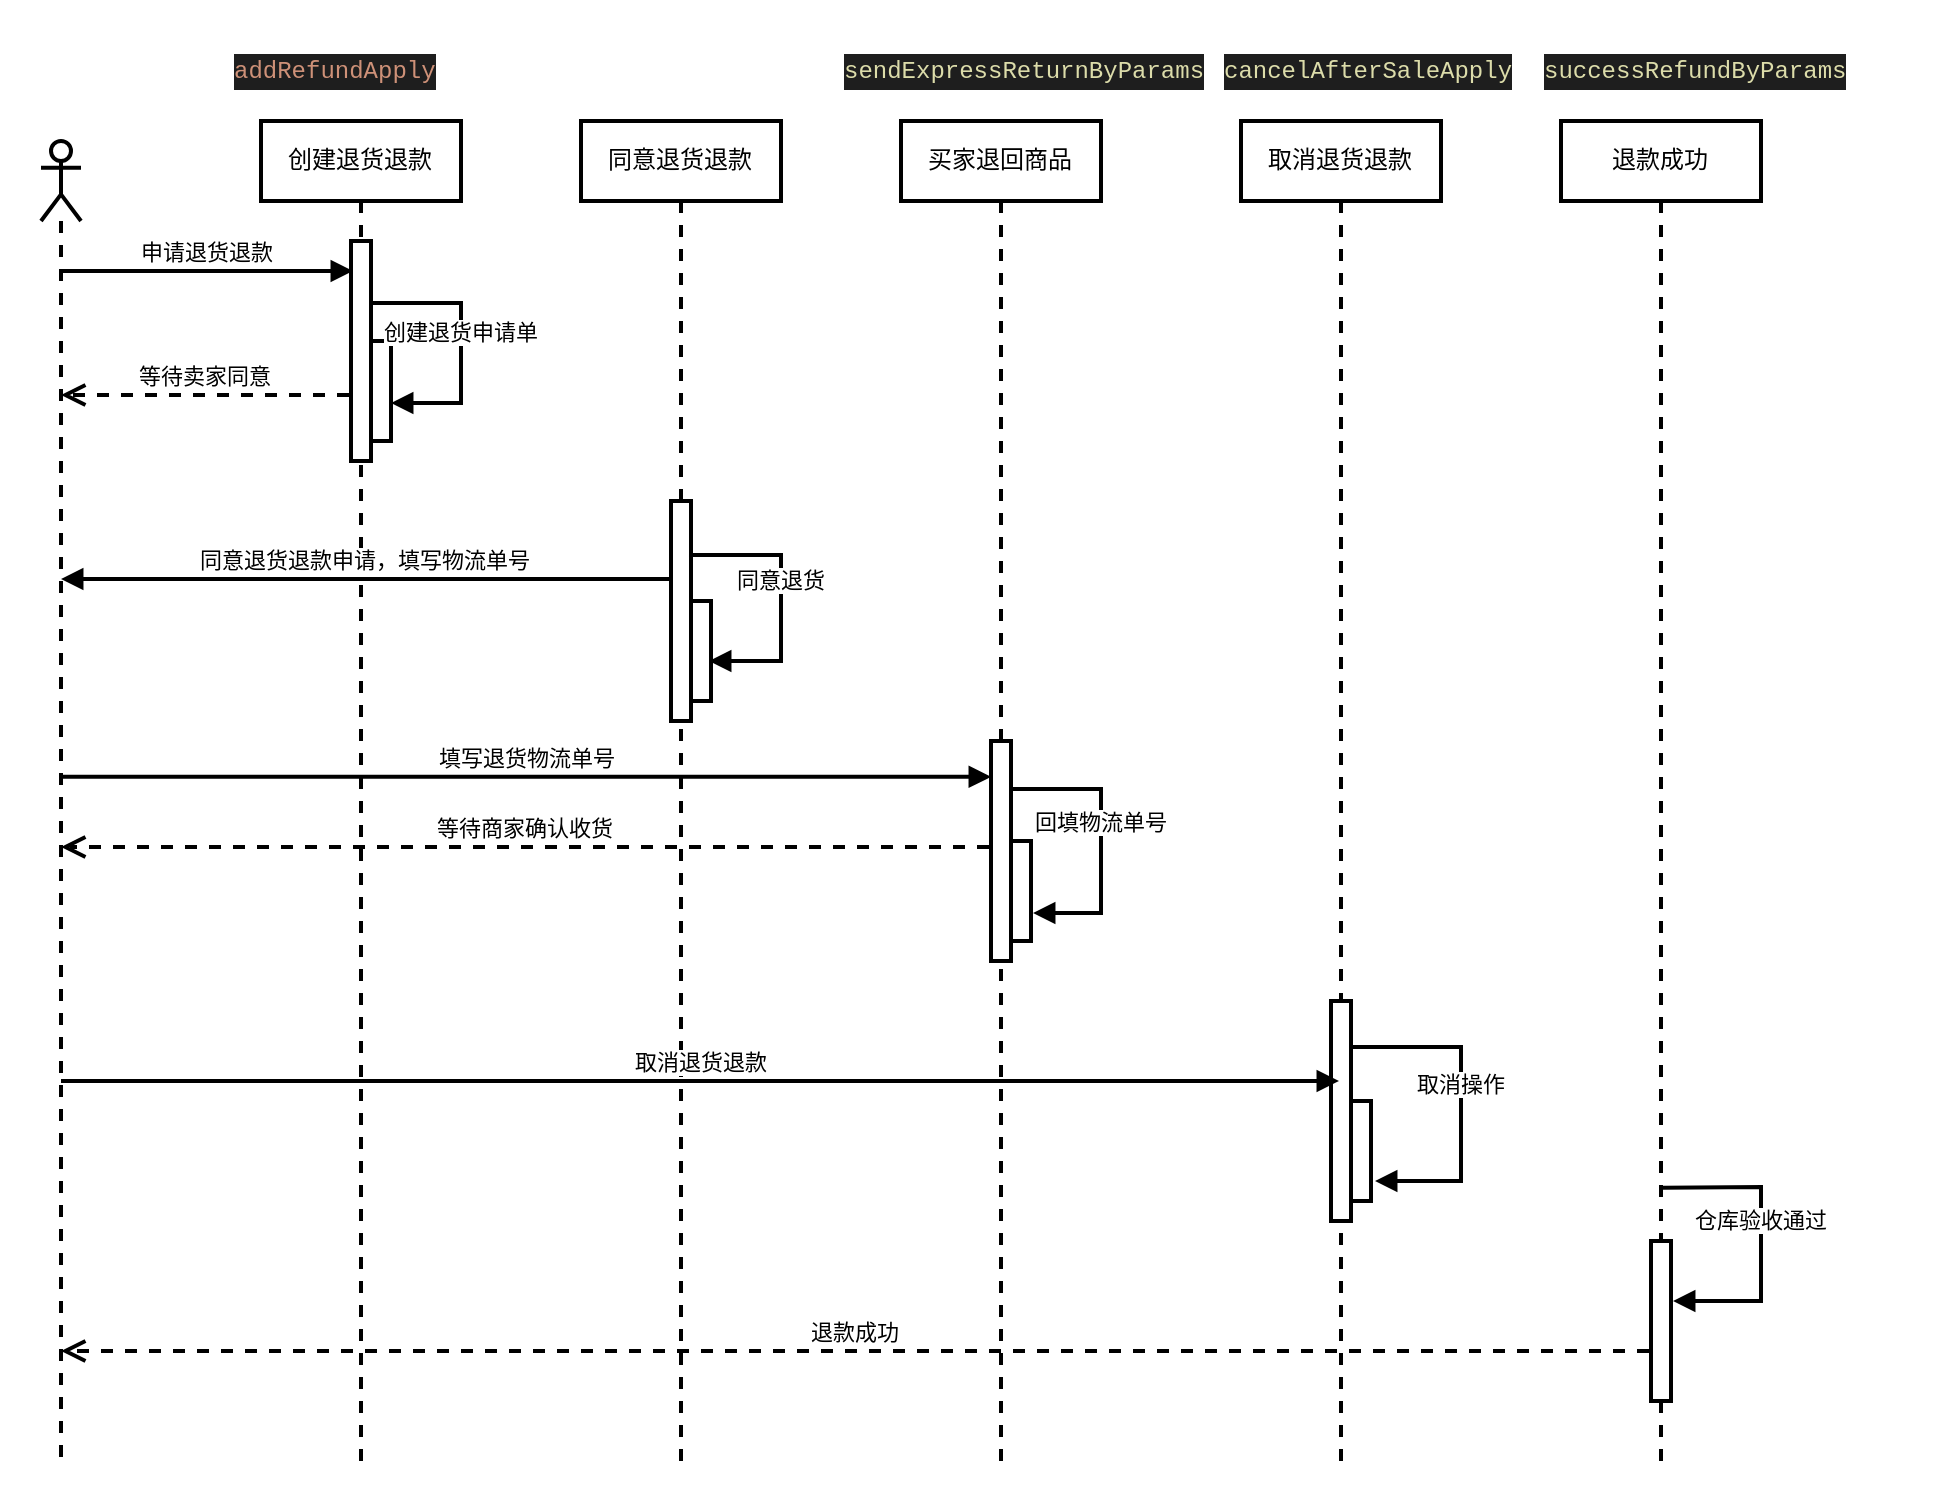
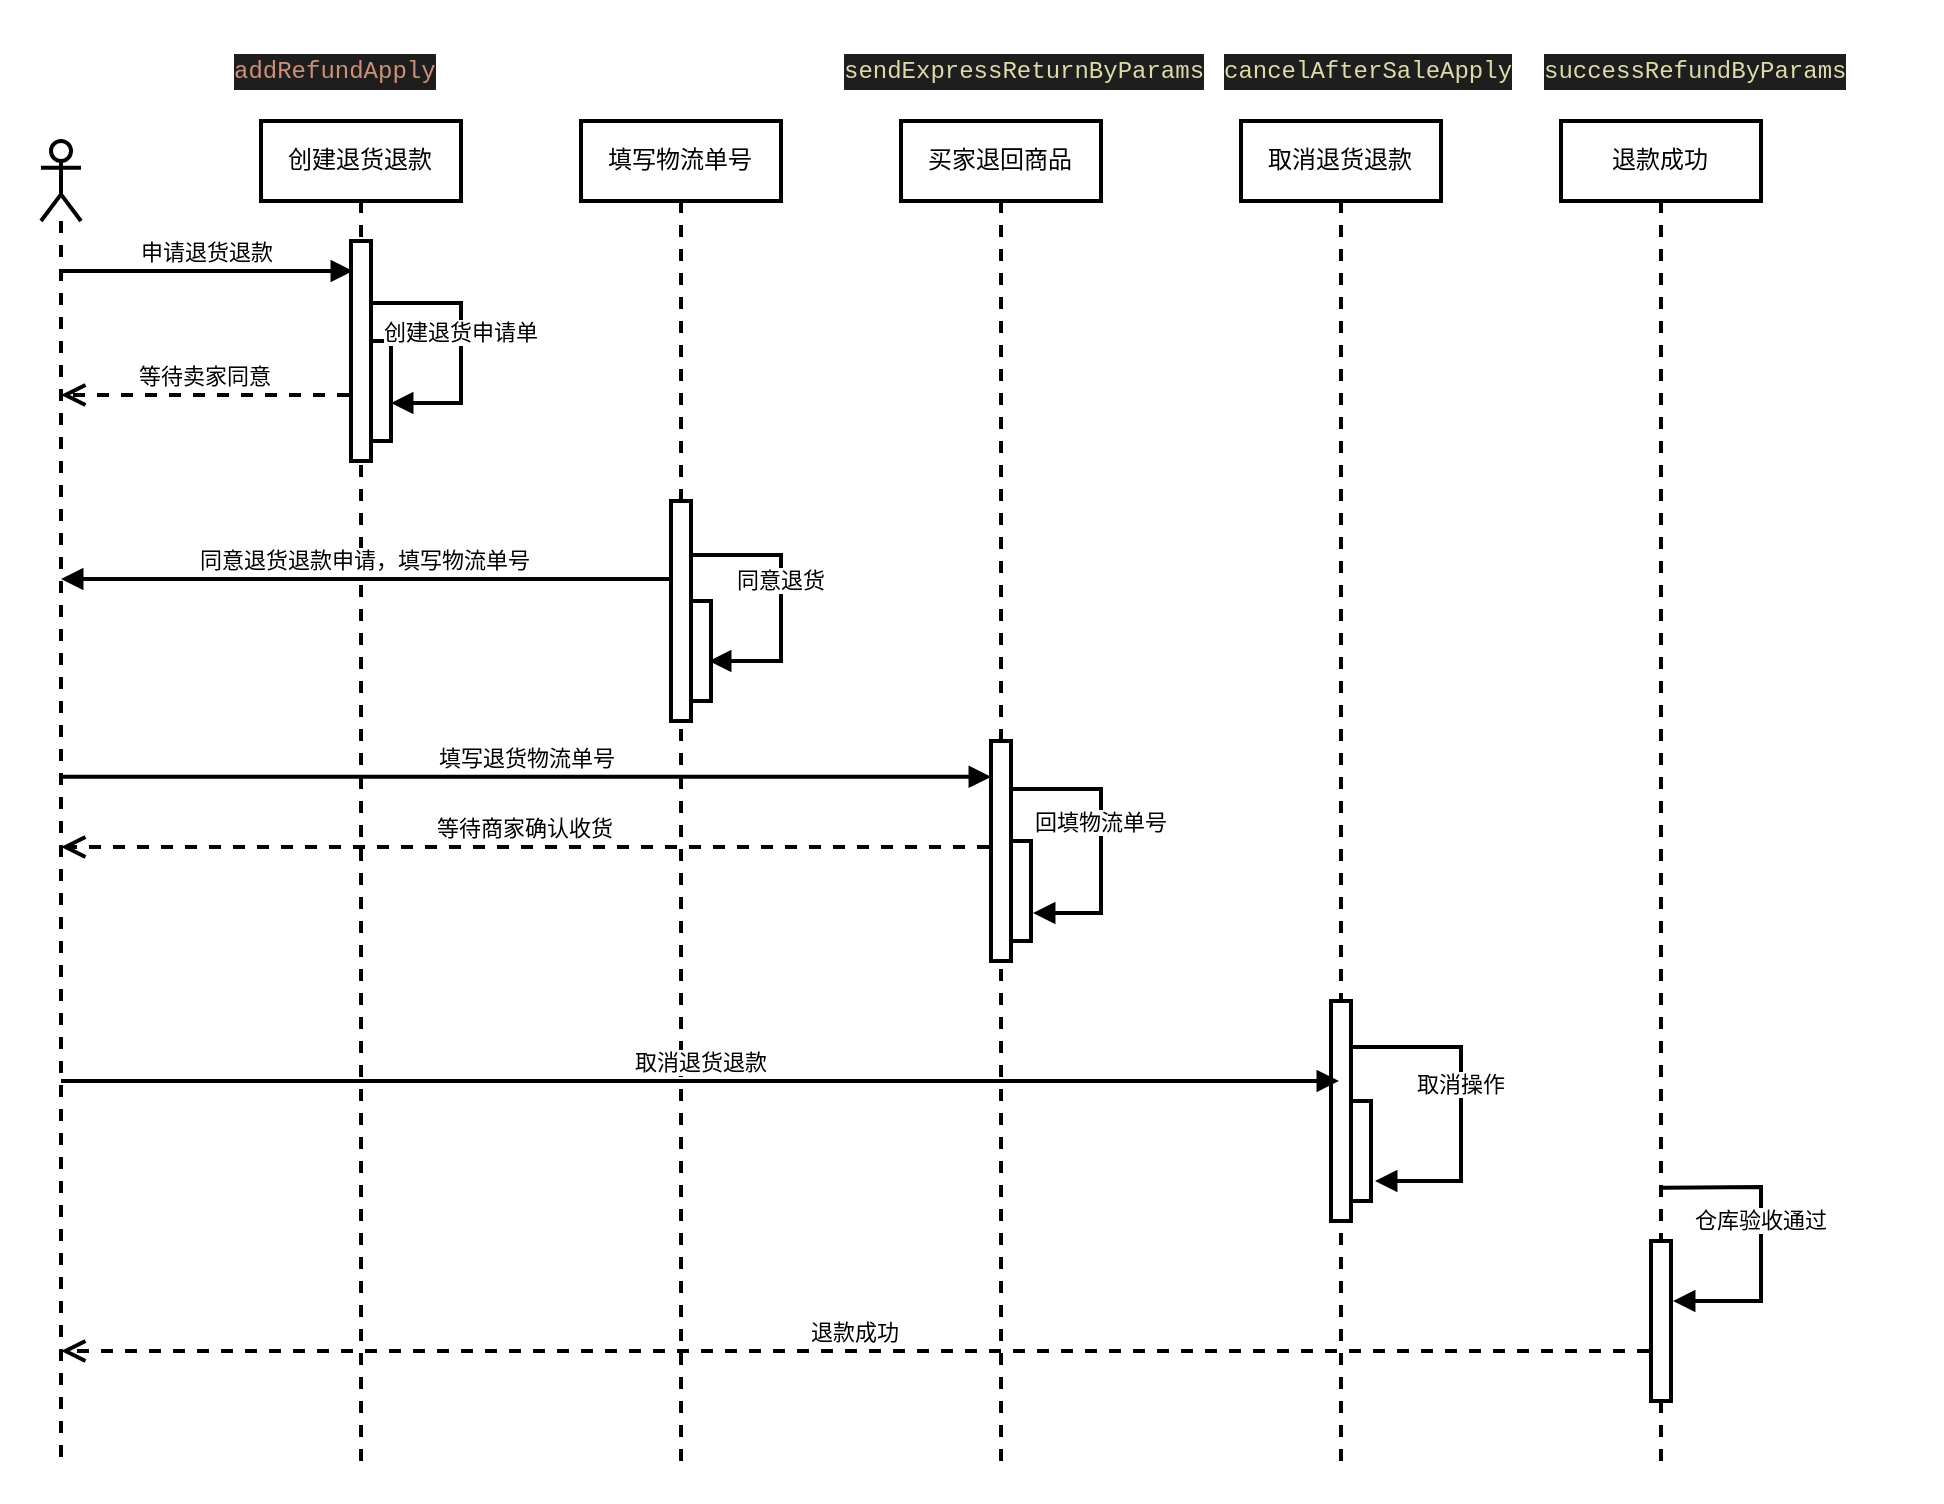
  <mxCell id="0" />
  <mxCell id="1" parent="0" />
  <mxCell id="2" value="&lt;span&gt;创建退货退款&lt;/span&gt;" style="shape=umlLifeline;perimeter=lifelinePerimeter;whiteSpace=wrap;html=1;container=1;collapsible=0;recursiveResize=0;outlineConnect=0;strokeWidth=2;" vertex="1" parent="1"><mxGeometry x="130" y="60" width="100" height="670" as="geometry" /></mxCell>
  <mxCell id="3" value="" style="shape=umlLifeline;participant=umlActor;perimeter=lifelinePerimeter;whiteSpace=wrap;html=1;container=1;collapsible=0;recursiveResize=0;verticalAlign=top;spacingTop=36;outlineConnect=0;strokeWidth=2;" vertex="1" parent="1"><mxGeometry x="20" y="70" width="20" height="660" as="geometry" /></mxCell>
- <mxCell id="4" value="&lt;span&gt;同意退货退款&lt;/span&gt;" style="shape=umlLifeline;perimeter=lifelinePerimeter;whiteSpace=wrap;html=1;container=1;collapsible=0;recursiveResize=0;outlineConnect=0;strokeWidth=2;" vertex="1" parent="1"><mxGeometry x="290" y="60" width="100" height="670" as="geometry" /></mxCell>
+ <mxCell id="4" value="&lt;span&gt;填写物流单号&lt;/span&gt;" style="shape=umlLifeline;perimeter=lifelinePerimeter;whiteSpace=wrap;html=1;container=1;collapsible=0;recursiveResize=0;outlineConnect=0;strokeWidth=2;" vertex="1" parent="1"><mxGeometry x="290" y="60" width="100" height="670" as="geometry" /></mxCell>
  <mxCell id="5" value="&lt;span&gt;买家退回商品&lt;/span&gt;" style="shape=umlLifeline;perimeter=lifelinePerimeter;whiteSpace=wrap;html=1;container=1;collapsible=0;recursiveResize=0;outlineConnect=0;strokeWidth=2;" vertex="1" parent="1"><mxGeometry x="450" y="60" width="100" height="670" as="geometry" /></mxCell>
  <mxCell id="6" value="&lt;span&gt;取消退货退款&lt;/span&gt;" style="shape=umlLifeline;perimeter=lifelinePerimeter;whiteSpace=wrap;html=1;container=1;collapsible=0;recursiveResize=0;outlineConnect=0;strokeWidth=2;" vertex="1" parent="1"><mxGeometry x="620" y="60" width="100" height="670" as="geometry" /></mxCell>
  <mxCell id="7" value="&lt;span&gt;退款成功&lt;/span&gt;" style="shape=umlLifeline;perimeter=lifelinePerimeter;whiteSpace=wrap;html=1;container=1;collapsible=0;recursiveResize=0;outlineConnect=0;strokeWidth=2;" vertex="1" parent="1"><mxGeometry x="780" y="60" width="100" height="670" as="geometry" /></mxCell>
  <mxCell id="8" value="申请退货退款" style="html=1;verticalAlign=bottom;endArrow=block;strokeWidth=2;" edge="1" parent="1" source="3"><mxGeometry width="80" relative="1" as="geometry"><mxPoint x="60" y="150" as="sourcePoint" /><mxPoint x="176" y="135" as="targetPoint" /></mxGeometry></mxCell>
  <mxCell id="9" value="" style="html=1;points=[];perimeter=orthogonalPerimeter;strokeWidth=2;" vertex="1" parent="1"><mxGeometry x="175" y="120" width="10" height="110" as="geometry" /></mxCell>
  <mxCell id="10" value="" style="html=1;points=[];perimeter=orthogonalPerimeter;strokeWidth=2;" vertex="1" parent="1"><mxGeometry x="185" y="170" width="10" height="50" as="geometry" /></mxCell>
  <mxCell id="11" value="创建退货申请单" style="html=1;verticalAlign=bottom;endArrow=block;strokeWidth=2;exitX=1;exitY=0.282;exitDx=0;exitDy=0;exitPerimeter=0;entryX=1;entryY=0.62;entryDx=0;entryDy=0;entryPerimeter=0;rounded=0;" edge="1" parent="1" source="9" target="10"><mxGeometry x="0.061" width="80" relative="1" as="geometry"><mxPoint x="360" y="290" as="sourcePoint" /><mxPoint x="440" y="290" as="targetPoint" /><Array as="points"><mxPoint x="230" y="151" /><mxPoint x="230" y="201" /></Array><mxPoint as="offset" /></mxGeometry></mxCell>
  <mxCell id="12" value="" style="html=1;points=[];perimeter=orthogonalPerimeter;strokeWidth=2;" vertex="1" parent="1"><mxGeometry x="335" y="250" width="10" height="110" as="geometry" /></mxCell>
  <mxCell id="13" value="" style="html=1;points=[];perimeter=orthogonalPerimeter;strokeWidth=2;" vertex="1" parent="1"><mxGeometry x="345" y="300" width="10" height="50" as="geometry" /></mxCell>
  <mxCell id="14" value="同意退货" style="html=1;verticalAlign=bottom;endArrow=block;strokeWidth=2;exitX=0.9;exitY=0.245;exitDx=0;exitDy=0;exitPerimeter=0;entryX=0.9;entryY=0.6;entryDx=0;entryDy=0;entryPerimeter=0;rounded=0;" edge="1" parent="1" source="12" target="13"><mxGeometry width="80" relative="1" as="geometry"><mxPoint x="360" y="290" as="sourcePoint" /><mxPoint x="440" y="290" as="targetPoint" /><Array as="points"><mxPoint x="390" y="277" /><mxPoint x="390" y="330" /></Array></mxGeometry></mxCell>
  <mxCell id="15" value="&lt;meta charset=&quot;utf-8&quot;&gt;&lt;div style=&quot;color: rgb(212, 212, 212); background-color: rgb(30, 30, 30); font-family: menlo, monaco, &amp;quot;courier new&amp;quot;, monospace; font-weight: normal; font-size: 12px; line-height: 18px;&quot;&gt;&lt;div&gt;&lt;span style=&quot;color: #ce9178&quot;&gt;addRefundApply&lt;/span&gt;&lt;/div&gt;&lt;/div&gt;" style="text;whiteSpace=wrap;html=1;" vertex="1" parent="1"><mxGeometry x="115" y="20" width="110" height="30" as="geometry" /></mxCell>
  <mxCell id="16" value="等待卖家同意" style="html=1;verticalAlign=bottom;endArrow=open;dashed=1;endSize=8;strokeWidth=2;exitX=-0.1;exitY=0.7;exitDx=0;exitDy=0;exitPerimeter=0;" edge="1" parent="1" source="9" target="3"><mxGeometry relative="1" as="geometry"><mxPoint x="440" y="290" as="sourcePoint" /><mxPoint x="360" y="290" as="targetPoint" /></mxGeometry></mxCell>
  <mxCell id="17" value="同意退货退款申请，填写物流单号" style="html=1;verticalAlign=bottom;endArrow=block;strokeWidth=2;exitX=-0.1;exitY=0.355;exitDx=0;exitDy=0;exitPerimeter=0;" edge="1" parent="1" source="12" target="3"><mxGeometry width="80" relative="1" as="geometry"><mxPoint x="360" y="230" as="sourcePoint" /><mxPoint x="440" y="230" as="targetPoint" /></mxGeometry></mxCell>
  <mxCell id="18" value="" style="html=1;points=[];perimeter=orthogonalPerimeter;strokeWidth=2;" vertex="1" parent="1"><mxGeometry x="495" y="370" width="10" height="110" as="geometry" /></mxCell>
  <mxCell id="19" value="填写退货物流单号" style="html=1;verticalAlign=bottom;endArrow=block;strokeWidth=2;entryX=0;entryY=0.163;entryDx=0;entryDy=0;entryPerimeter=0;" edge="1" parent="1" source="3" target="18"><mxGeometry width="80" relative="1" as="geometry"><mxPoint x="50" y="370" as="sourcePoint" /><mxPoint x="440" y="230" as="targetPoint" /></mxGeometry></mxCell>
  <mxCell id="20" value="等待商家确认收货" style="html=1;verticalAlign=bottom;endArrow=open;dashed=1;endSize=8;strokeWidth=2;" edge="1" parent="1" target="3"><mxGeometry relative="1" as="geometry"><mxPoint x="494" y="423" as="sourcePoint" /><mxPoint x="360" y="230" as="targetPoint" /></mxGeometry></mxCell>
  <mxCell id="21" value="回填物流单号" style="html=1;verticalAlign=bottom;endArrow=block;strokeWidth=2;exitX=1;exitY=0.218;exitDx=0;exitDy=0;exitPerimeter=0;entryX=1.1;entryY=0.72;entryDx=0;entryDy=0;entryPerimeter=0;rounded=0;" edge="1" parent="1" source="18" target="22"><mxGeometry width="80" relative="1" as="geometry"><mxPoint x="360" y="230" as="sourcePoint" /><mxPoint x="520" y="460" as="targetPoint" /><Array as="points"><mxPoint x="550" y="394" /><mxPoint x="550" y="456" /></Array></mxGeometry></mxCell>
  <mxCell id="22" value="" style="html=1;points=[];perimeter=orthogonalPerimeter;strokeWidth=2;" vertex="1" parent="1"><mxGeometry x="505" y="420" width="10" height="50" as="geometry" /></mxCell>
  <mxCell id="23" value="" style="html=1;points=[];perimeter=orthogonalPerimeter;strokeWidth=2;" vertex="1" parent="1"><mxGeometry x="665" y="500" width="10" height="110" as="geometry" /></mxCell>
  <mxCell id="24" value="" style="html=1;points=[];perimeter=orthogonalPerimeter;strokeWidth=2;" vertex="1" parent="1"><mxGeometry x="675" y="550" width="10" height="50" as="geometry" /></mxCell>
  <mxCell id="25" value="取消操作" style="html=1;verticalAlign=bottom;endArrow=block;strokeWidth=2;exitX=1.1;exitY=0.209;exitDx=0;exitDy=0;exitPerimeter=0;entryX=1.2;entryY=0.8;entryDx=0;entryDy=0;entryPerimeter=0;rounded=0;" edge="1" parent="1" source="23" target="24"><mxGeometry width="80" relative="1" as="geometry"><mxPoint x="700" y="500" as="sourcePoint" /><mxPoint x="780" y="500" as="targetPoint" /><Array as="points"><mxPoint x="730" y="523" /><mxPoint x="730" y="590" /></Array></mxGeometry></mxCell>
  <mxCell id="26" value="&lt;meta charset=&quot;utf-8&quot;&gt;&lt;div style=&quot;color: rgb(212, 212, 212); background-color: rgb(30, 30, 30); font-family: menlo, monaco, &amp;quot;courier new&amp;quot;, monospace; font-weight: normal; font-size: 12px; line-height: 18px;&quot;&gt;&lt;div&gt;&lt;span style=&quot;color: #dcdcaa&quot;&gt;sendExpressReturnByParams&lt;/span&gt;&lt;/div&gt;&lt;/div&gt;" style="text;whiteSpace=wrap;html=1;" vertex="1" parent="1"><mxGeometry x="420" y="20" width="210" height="30" as="geometry" /></mxCell>
  <mxCell id="27" value="&lt;meta charset=&quot;utf-8&quot;&gt;&lt;div style=&quot;color: rgb(212, 212, 212); background-color: rgb(30, 30, 30); font-family: menlo, monaco, &amp;quot;courier new&amp;quot;, monospace; font-weight: normal; font-size: 12px; line-height: 18px;&quot;&gt;&lt;div&gt;&lt;span style=&quot;color: #dcdcaa&quot;&gt;cancelAfterSaleApply&lt;/span&gt;&lt;/div&gt;&lt;/div&gt;" style="text;whiteSpace=wrap;html=1;" vertex="1" parent="1"><mxGeometry x="610" y="20" width="170" height="30" as="geometry" /></mxCell>
  <mxCell id="28" value="&lt;meta charset=&quot;utf-8&quot;&gt;&lt;div style=&quot;color: rgb(212, 212, 212); background-color: rgb(30, 30, 30); font-family: menlo, monaco, &amp;quot;courier new&amp;quot;, monospace; font-weight: normal; font-size: 12px; line-height: 18px;&quot;&gt;&lt;div&gt;&lt;span style=&quot;color: #dcdcaa&quot;&gt;successRefundByParams&lt;/span&gt;&lt;/div&gt;&lt;/div&gt;" style="text;whiteSpace=wrap;html=1;" vertex="1" parent="1"><mxGeometry x="770" y="20" width="180" height="30" as="geometry" /></mxCell>
  <mxCell id="29" value="取消退货退款" style="html=1;verticalAlign=bottom;endArrow=block;strokeWidth=2;" edge="1" parent="1"><mxGeometry width="80" relative="1" as="geometry"><mxPoint x="30" y="540" as="sourcePoint" /><mxPoint x="669" y="540" as="targetPoint" /></mxGeometry></mxCell>
  <mxCell id="30" value="" style="html=1;points=[];perimeter=orthogonalPerimeter;strokeWidth=2;" vertex="1" parent="1"><mxGeometry x="825" y="620" width="10" height="80" as="geometry" /></mxCell>
  <mxCell id="31" value="仓库验收通过" style="html=1;verticalAlign=bottom;endArrow=block;strokeWidth=2;exitX=0.51;exitY=0.796;exitDx=0;exitDy=0;exitPerimeter=0;rounded=0;" edge="1" parent="1" source="7"><mxGeometry width="80" relative="1" as="geometry"><mxPoint x="860" y="574.5" as="sourcePoint" /><mxPoint x="836" y="650" as="targetPoint" /><Array as="points"><mxPoint x="880" y="593" /><mxPoint x="880" y="650" /></Array></mxGeometry></mxCell>
  <mxCell id="32" value="退款成功" style="html=1;verticalAlign=bottom;endArrow=open;dashed=1;endSize=8;strokeWidth=2;exitX=-0.1;exitY=0.688;exitDx=0;exitDy=0;exitPerimeter=0;" edge="1" parent="1" source="30" target="3"><mxGeometry relative="1" as="geometry"><mxPoint x="530" y="560" as="sourcePoint" /><mxPoint x="450" y="560" as="targetPoint" /></mxGeometry></mxCell>
